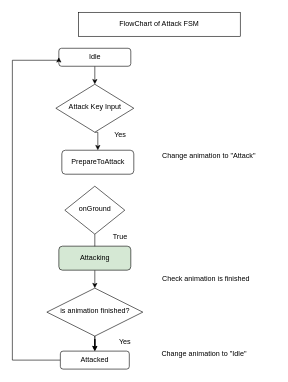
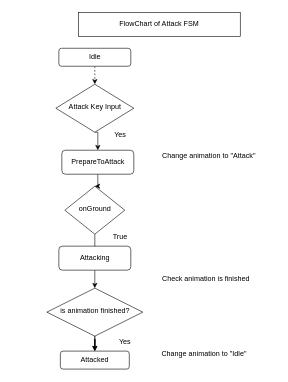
  <mxCell id="0" />
  <mxCell id="1" parent="0" />
- <mxCell id="2" style="edgeStyle=orthogonalEdgeStyle;rounded=0;orthogonalLoop=1;jettySize=auto;html=1;exitX=0.5;exitY=1;exitDx=0;exitDy=0;entryX=0.5;entryY=0;entryDx=0;entryDy=0;" parent="1" source="3" target="11" edge="1"><mxGeometry relative="1" as="geometry" /></mxCell>
+ <mxCell id="2" style="edgeStyle=orthogonalEdgeStyle;rounded=0;orthogonalLoop=1;jettySize=auto;html=1;exitX=0.5;exitY=1;exitDx=0;exitDy=0;entryX=0.5;entryY=0;entryDx=0;entryDy=0;dashed=1;" parent="1" source="3" target="11" edge="1"><mxGeometry relative="1" as="geometry" /></mxCell>
  <mxCell id="3" value="Idle" style="rounded=1;whiteSpace=wrap;html=1;fontSize=12;glass=0;strokeWidth=1;shadow=0;" parent="1" vertex="1"><mxGeometry x="97.5" y="80" width="120" height="30" as="geometry" /></mxCell>
  <mxCell id="4" style="edgeStyle=orthogonalEdgeStyle;rounded=0;orthogonalLoop=1;jettySize=auto;html=1;exitX=0.5;exitY=1;exitDx=0;exitDy=0;" parent="1" source="5" edge="1"><mxGeometry relative="1" as="geometry"><mxPoint x="190" y="440" as="targetPoint" /></mxGeometry></mxCell>
  <mxCell id="5" value="onGround" style="rhombus;whiteSpace=wrap;html=1;shadow=0;fontFamily=Helvetica;fontSize=12;align=center;strokeWidth=1;spacing=6;spacingTop=-4;" parent="1" vertex="1"><mxGeometry x="107.5" y="310" width="100" height="80" as="geometry" /></mxCell>
+ <mxCell id="6" style="edgeStyle=orthogonalEdgeStyle;rounded=0;orthogonalLoop=1;jettySize=auto;html=1;exitX=0.5;exitY=1;exitDx=0;exitDy=0;" parent="1" source="7" target="5" edge="1"><mxGeometry relative="1" as="geometry" /></mxCell>
  <mxCell id="7" value="PrepareToAttack" style="rounded=1;whiteSpace=wrap;html=1;fontSize=12;glass=0;strokeWidth=1;shadow=0;" parent="1" vertex="1"><mxGeometry x="102.5" y="250" width="120" height="40" as="geometry" /></mxCell>
  <mxCell id="8" style="edgeStyle=orthogonalEdgeStyle;rounded=0;orthogonalLoop=1;jettySize=auto;html=1;exitX=0.5;exitY=1;exitDx=0;exitDy=0;entryX=0.5;entryY=0;entryDx=0;entryDy=0;" parent="1" source="9" target="23" edge="1"><mxGeometry relative="1" as="geometry"><mxPoint x="190" y="480" as="targetPoint" /></mxGeometry></mxCell>
- <mxCell id="9" value="Attacking" style="rounded=1;whiteSpace=wrap;html=1;fontSize=12;glass=0;strokeWidth=1;shadow=0;fillColor=#d5e8d4;" parent="1" vertex="1"><mxGeometry x="97.5" y="410" width="120" height="40" as="geometry" /></mxCell>
+ <mxCell id="9" value="Attacking" style="rounded=1;whiteSpace=wrap;html=1;fontSize=12;glass=0;strokeWidth=1;shadow=0;" parent="1" vertex="1"><mxGeometry x="97.5" y="410" width="120" height="40" as="geometry" /></mxCell>
  <mxCell id="10" style="edgeStyle=orthogonalEdgeStyle;rounded=0;orthogonalLoop=1;jettySize=auto;html=1;exitX=0.5;exitY=1;exitDx=0;exitDy=0;entryX=0.5;entryY=0;entryDx=0;entryDy=0;" parent="1" source="11" target="7" edge="1"><mxGeometry relative="1" as="geometry" /></mxCell>
  <mxCell id="11" value="Attack Key Input" style="rhombus;whiteSpace=wrap;html=1;shadow=0;fontFamily=Helvetica;fontSize=12;align=center;strokeWidth=1;spacing=6;spacingTop=-4;" parent="1" vertex="1"><mxGeometry x="92.5" y="140" width="130" height="80" as="geometry" /></mxCell>
  <mxCell id="12" value="Yes" style="text;html=1;strokeColor=none;fillColor=none;align=center;verticalAlign=middle;whiteSpace=wrap;rounded=0;" parent="1" vertex="1"><mxGeometry x="170" y="210" width="60" height="30" as="geometry" /></mxCell>
  <mxCell id="13" value="Yes" style="text;html=1;strokeColor=none;fillColor=none;align=center;verticalAlign=middle;whiteSpace=wrap;rounded=0;" parent="1" vertex="1"><mxGeometry x="177.5" y="555" width="60" height="30" as="geometry" /></mxCell>
  <mxCell id="14" value="FlowChart of Attack FSM" style="rounded=0;whiteSpace=wrap;html=1;" parent="1" vertex="1"><mxGeometry x="130" y="20" width="270" height="40" as="geometry" /></mxCell>
  <mxCell id="15" value="True" style="text;html=1;strokeColor=none;fillColor=none;align=center;verticalAlign=middle;whiteSpace=wrap;rounded=0;" parent="1" vertex="1"><mxGeometry x="170" y="380" width="60" height="30" as="geometry" /></mxCell>
- <mxCell id="16" style="edgeStyle=orthogonalEdgeStyle;rounded=0;orthogonalLoop=1;jettySize=auto;html=1;exitX=0;exitY=0.5;exitDx=0;exitDy=0;entryX=0;entryY=0.5;entryDx=0;entryDy=0;" parent="1" source="17" target="3" edge="1"><mxGeometry relative="1" as="geometry"><Array as="points"><mxPoint x="20" y="600" /><mxPoint x="20" y="100" /></Array></mxGeometry></mxCell>
  <mxCell id="17" value="Attacked" style="rounded=1;whiteSpace=wrap;html=1;fontSize=12;glass=0;strokeWidth=1;shadow=0;" parent="1" vertex="1"><mxGeometry x="100" y="585" width="115" height="30" as="geometry" /></mxCell>
  <mxCell id="18" value="Change animation to &quot;Attack&quot;" style="text;html=1;strokeColor=none;fillColor=none;align=center;verticalAlign=middle;whiteSpace=wrap;rounded=0;" parent="1" vertex="1"><mxGeometry x="237.5" y="240" width="220" height="40" as="geometry" /></mxCell>
  <mxCell id="19" value="Change animation to &quot;Idle&quot;" style="text;html=1;strokeColor=none;fillColor=none;align=center;verticalAlign=middle;whiteSpace=wrap;rounded=0;" parent="1" vertex="1"><mxGeometry x="230" y="570" width="220" height="40" as="geometry" /></mxCell>
  <mxCell id="20" value="Check animation is finished" style="text;html=1;strokeColor=none;fillColor=none;align=center;verticalAlign=middle;whiteSpace=wrap;rounded=0;" parent="1" vertex="1"><mxGeometry x="232.5" y="445" width="220" height="40" as="geometry" /></mxCell>
  <mxCell id="21" value="" style="edgeStyle=orthogonalEdgeStyle;rounded=0;orthogonalLoop=1;jettySize=auto;html=1;" parent="1" source="23" target="17" edge="1"><mxGeometry relative="1" as="geometry" /></mxCell>
  <mxCell id="22" value="" style="edgeStyle=orthogonalEdgeStyle;rounded=0;orthogonalLoop=1;jettySize=auto;html=1;" edge="1" parent="1" source="23" target="17"><mxGeometry relative="1" as="geometry" /></mxCell>
  <mxCell id="23" value="is animation finished?" style="rhombus;whiteSpace=wrap;html=1;shadow=0;fontFamily=Helvetica;fontSize=12;align=center;strokeWidth=1;spacing=6;spacingTop=-4;" parent="1" vertex="1"><mxGeometry x="77.5" y="480" width="160" height="80" as="geometry" /></mxCell>
  <mxCell id="24" style="edgeStyle=orthogonalEdgeStyle;rounded=0;orthogonalLoop=1;jettySize=auto;html=1;exitX=0.5;exitY=1;exitDx=0;exitDy=0;" edge="1" parent="1" source="15" target="15"><mxGeometry relative="1" as="geometry" /></mxCell>
  <mxCell id="25" style="edgeStyle=orthogonalEdgeStyle;rounded=0;orthogonalLoop=1;jettySize=auto;html=1;exitX=0.5;exitY=1;exitDx=0;exitDy=0;" edge="1" parent="1" source="23" target="23"><mxGeometry relative="1" as="geometry" /></mxCell>
